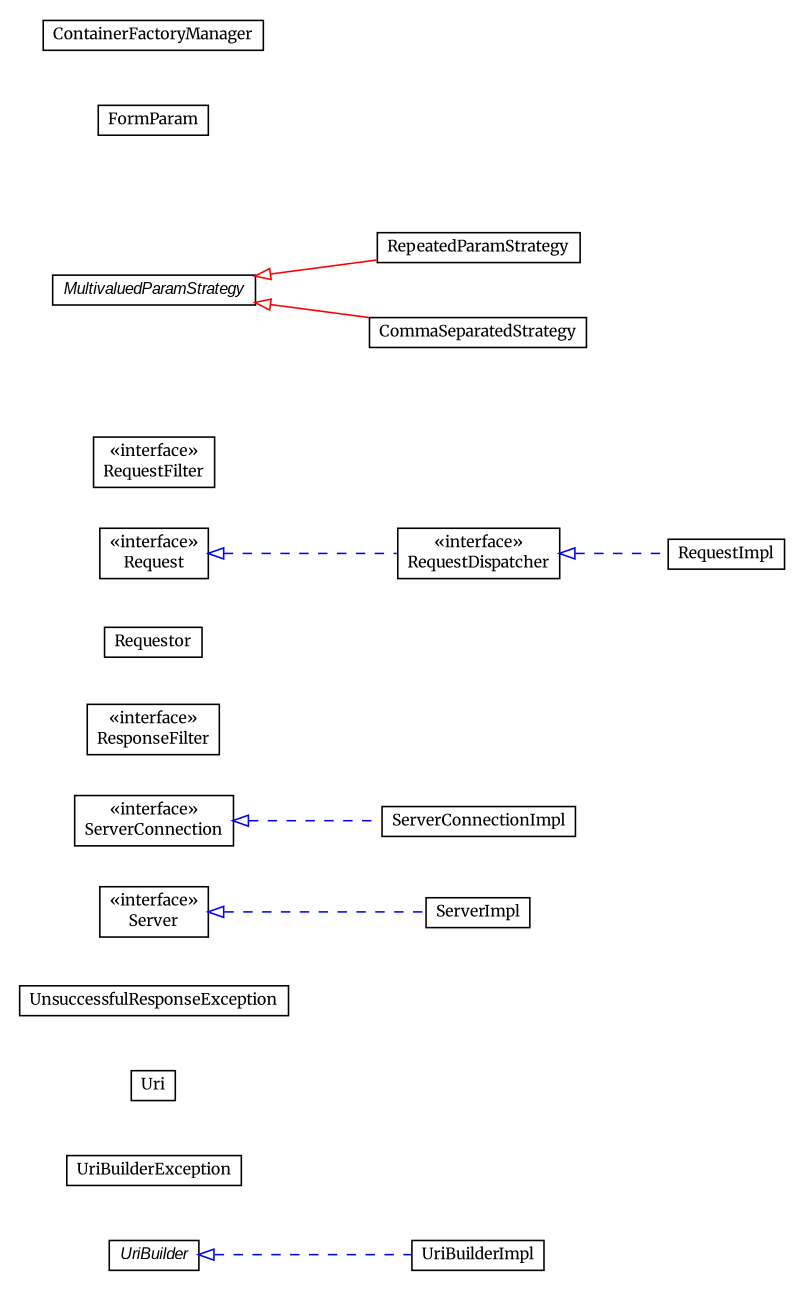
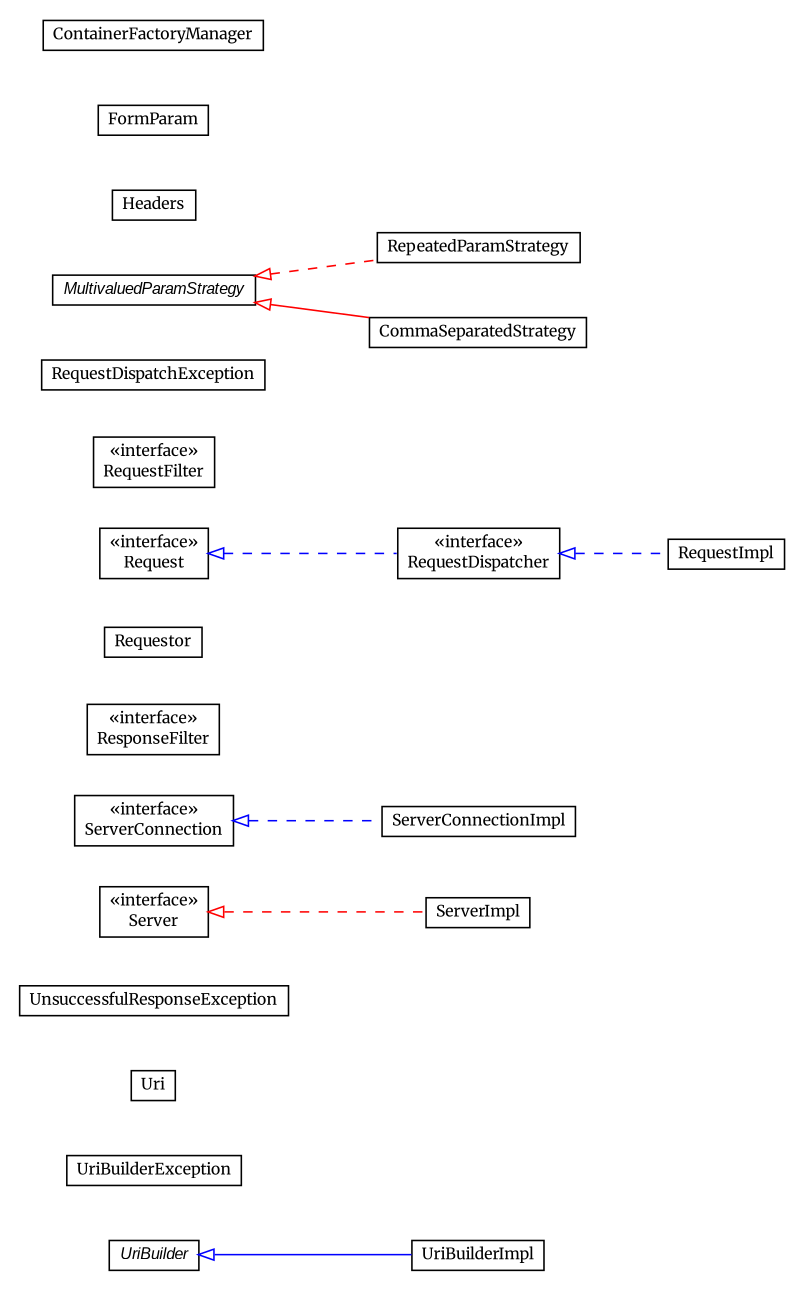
  digraph {
    fontname=Merriweather
    nodesep=0.25
    rankdir=LR
    ranksep=0.5
    node [fontcolor=black fontname=Merriweather fontsize=10.0 shape=plaintext]
    edge [arrowtail=empty color=blue dir=back fontname=Merriweather fontsize=10 headport=p labelfontname=arial labelfontsize=10 tailport=p style=dashed]
    n1 [label=<<table title="org.turbogwt.net.http.client.UriBuilderImpl" border="0" cellborder="1" cellspacing="0" cellpadding="2" port="p" href="./UriBuilderImpl.html"> 		<tr><td><table border="0" cellspacing="0" cellpadding="1"> <tr><td align="center" balign="center"> UriBuilderImpl </td></tr> 		</table></td></tr> 		</table>>]
    n2 [label=<<table title="org.turbogwt.net.http.client.UriBuilderException" border="0" cellborder="1" cellspacing="0" cellpadding="2" port="p" href="./UriBuilderException.html"> 		<tr><td><table border="0" cellspacing="0" cellpadding="1"> <tr><td align="center" balign="center"> UriBuilderException </td></tr> 		</table></td></tr> 		</table>>]
    n3 [label=<<table title="org.turbogwt.net.http.client.UriBuilder" border="0" cellborder="1" cellspacing="0" cellpadding="2" port="p" href="./UriBuilder.html"> 		<tr><td><table border="0" cellspacing="0" cellpadding="1"> <tr><td align="center" balign="center"><font face="arial italic"> UriBuilder </font></td></tr> 		</table></td></tr> 		</table>>]
    n4 [label=<<table title="org.turbogwt.net.http.client.Uri" border="0" cellborder="1" cellspacing="0" cellpadding="2" port="p" href="./Uri.html"> 		<tr><td><table border="0" cellspacing="0" cellpadding="1"> <tr><td align="center" balign="center"> Uri </td></tr> 		</table></td></tr> 		</table>>]
    n5 [label=<<table title="org.turbogwt.net.http.client.UnsuccessfulResponseException" border="0" cellborder="1" cellspacing="0" cellpadding="2" port="p" href="./UnsuccessfulResponseException.html"> 		<tr><td><table border="0" cellspacing="0" cellpadding="1"> <tr><td align="center" balign="center"> UnsuccessfulResponseException </td></tr> 		</table></td></tr> 		</table>>]
    n6 [label=<<table title="org.turbogwt.net.http.client.ServerImpl" border="0" cellborder="1" cellspacing="0" cellpadding="2" port="p" href="./ServerImpl.html"> 		<tr><td><table border="0" cellspacing="0" cellpadding="1"> <tr><td align="center" balign="center"> ServerImpl </td></tr> 		</table></td></tr> 		</table>>]
    n7 [label=<<table title="org.turbogwt.net.http.client.ServerConnectionImpl" border="0" cellborder="1" cellspacing="0" cellpadding="2" port="p" href="./ServerConnectionImpl.html"> 		<tr><td><table border="0" cellspacing="0" cellpadding="1"> <tr><td align="center" balign="center"> ServerConnectionImpl </td></tr> 		</table></td></tr> 		</table>>]
    n8 [label=<<table title="org.turbogwt.net.http.client.ServerConnection" border="0" cellborder="1" cellspacing="0" cellpadding="2" port="p" href="./ServerConnection.html"> 		<tr><td><table border="0" cellspacing="0" cellpadding="1"> <tr><td align="center" balign="center"> &#171;interface&#187; </td></tr> <tr><td align="center" balign="center"> ServerConnection </td></tr> 		</table></td></tr> 		</table>>]
    n9 [label=<<table title="org.turbogwt.net.http.client.Server" border="0" cellborder="1" cellspacing="0" cellpadding="2" port="p" href="./Server.html"> 		<tr><td><table border="0" cellspacing="0" cellpadding="1"> <tr><td align="center" balign="center"> &#171;interface&#187; </td></tr> <tr><td align="center" balign="center"> Server </td></tr> 		</table></td></tr> 		</table>>]
    n10 [label=<<table title="org.turbogwt.net.http.client.ResponseFilter" border="0" cellborder="1" cellspacing="0" cellpadding="2" port="p" href="./ResponseFilter.html"> 		<tr><td><table border="0" cellspacing="0" cellpadding="1"> <tr><td align="center" balign="center"> &#171;interface&#187; </td></tr> <tr><td align="center" balign="center"> ResponseFilter </td></tr> 		</table></td></tr> 		</table>>]
    n11 [label=<<table title="org.turbogwt.net.http.client.Requestor" border="0" cellborder="1" cellspacing="0" cellpadding="2" port="p" href="./Requestor.html"> 		<tr><td><table border="0" cellspacing="0" cellpadding="1"> <tr><td align="center" balign="center"> Requestor </td></tr> 		</table></td></tr> 		</table>>]
    n12 [label=<<table title="org.turbogwt.net.http.client.RequestImpl" border="0" cellborder="1" cellspacing="0" cellpadding="2" port="p" href="./RequestImpl.html"> 		<tr><td><table border="0" cellspacing="0" cellpadding="1"> <tr><td align="center" balign="center"> RequestImpl </td></tr> 		</table></td></tr> 		</table>>]
    n13 [label=<<table title="org.turbogwt.net.http.client.RequestFilter" border="0" cellborder="1" cellspacing="0" cellpadding="2" port="p" href="./RequestFilter.html"> 		<tr><td><table border="0" cellspacing="0" cellpadding="1"> <tr><td align="center" balign="center"> &#171;interface&#187; </td></tr> <tr><td align="center" balign="center"> RequestFilter </td></tr> 		</table></td></tr> 		</table>>]
+   n14 [label=<<table title="org.turbogwt.net.http.client.RequestDispatchException" border="0" cellborder="1" cellspacing="0" cellpadding="2" port="p" href="./RequestDispatchException.html"> 		<tr><td><table border="0" cellspacing="0" cellpadding="1"> <tr><td align="center" balign="center"> RequestDispatchException </td></tr> 		</table></td></tr> 		</table>>]
    n15 [label=<<table title="org.turbogwt.net.http.client.RequestDispatcher" border="0" cellborder="1" cellspacing="0" cellpadding="2" port="p" href="./RequestDispatcher.html"> 		<tr><td><table border="0" cellspacing="0" cellpadding="1"> <tr><td align="center" balign="center"> &#171;interface&#187; </td></tr> <tr><td align="center" balign="center"> RequestDispatcher </td></tr> 		</table></td></tr> 		</table>>]
    n16 [label=<<table title="org.turbogwt.net.http.client.Request" border="0" cellborder="1" cellspacing="0" cellpadding="2" port="p" href="./Request.html"> 		<tr><td><table border="0" cellspacing="0" cellpadding="1"> <tr><td align="center" balign="center"> &#171;interface&#187; </td></tr> <tr><td align="center" balign="center"> Request </td></tr> 		</table></td></tr> 		</table>>]
    n17 [label=<<table title="org.turbogwt.net.http.client.MultivaluedParamStrategy" border="0" cellborder="1" cellspacing="0" cellpadding="2" port="p" href="./MultivaluedParamStrategy.html"> 		<tr><td><table border="0" cellspacing="0" cellpadding="1"> <tr><td align="center" balign="center"><font face="arial italic"> MultivaluedParamStrategy </font></td></tr> 		</table></td></tr> 		</table>>]
    n18 [label=<<table title="org.turbogwt.net.http.client.MultivaluedParamStrategy.RepeatedParamStrategy" border="0" cellborder="1" cellspacing="0" cellpadding="2" port="p" href="./MultivaluedParamStrategy.RepeatedParamStrategy.html"> 		<tr><td><table border="0" cellspacing="0" cellpadding="1"> <tr><td align="center" balign="center"> RepeatedParamStrategy </td></tr> 		</table></td></tr> 		</table>>]
    n19 [label=<<table title="org.turbogwt.net.http.client.MultivaluedParamStrategy.CommaSeparatedStrategy" border="0" cellborder="1" cellspacing="0" cellpadding="2" port="p" href="./MultivaluedParamStrategy.CommaSeparatedStrategy.html"> 		<tr><td><table border="0" cellspacing="0" cellpadding="1"> <tr><td align="center" balign="center"> CommaSeparatedStrategy </td></tr> 		</table></td></tr> 		</table>>]
+   n20 [label=<<table title="org.turbogwt.net.http.client.Headers" border="0" cellborder="1" cellspacing="0" cellpadding="2" port="p" href="./Headers.html"> 		<tr><td><table border="0" cellspacing="0" cellpadding="1"> <tr><td align="center" balign="center"> Headers </td></tr> 		</table></td></tr> 		</table>>]
    n21 [label=<<table title="org.turbogwt.net.http.client.FormParam" border="0" cellborder="1" cellspacing="0" cellpadding="2" port="p" href="./FormParam.html"> 		<tr><td><table border="0" cellspacing="0" cellpadding="1"> <tr><td align="center" balign="center"> FormParam </td></tr> 		</table></td></tr> 		</table>>]
    n22 [label=<<table title="org.turbogwt.net.http.client.ContainerFactoryManager" border="0" cellborder="1" cellspacing="0" cellpadding="2" port="p" href="./ContainerFactoryManager.html"> 		<tr><td><table border="0" cellspacing="0" cellpadding="1"> <tr><td align="center" balign="center"> ContainerFactoryManager </td></tr> 		</table></td></tr> 		</table>>]
-   n3 -> n1
+   n3 -> n1 [style=""]
    n8 -> n7
-   n9 -> n6
+   n9 -> n6 [color=red]
    n15 -> n12
    n16 -> n15
-   n17 -> n18 [color=red style=""]
+   n17 -> n18 [color=red]
    n17 -> n19 [color=red style=""]
  }
